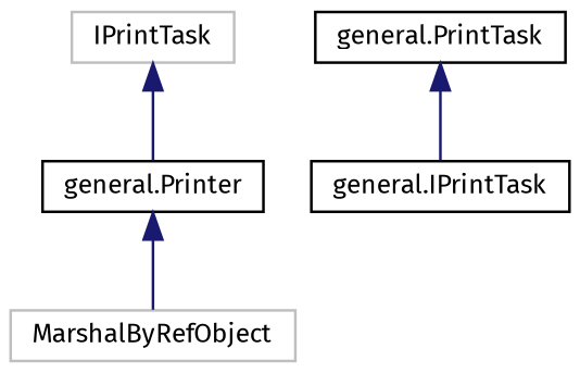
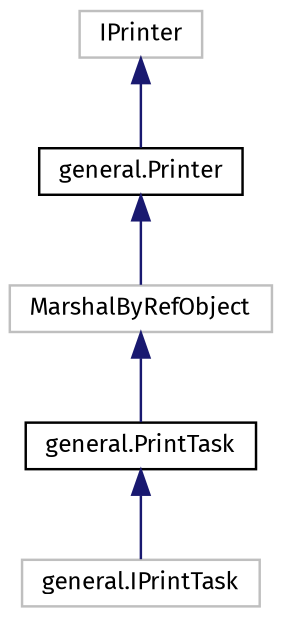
  digraph {
    fontname="Fira Sans"
    rankdir=TB
    node [color=black fillcolor=white fontname="Fira Sans" fontsize=10 shape=record style=filled]
    edge [color=midnightblue dir=back fontname="Fira Sans" fontsize=10 labelfontname=Helvetica labelfontsize=10 style=solid]
-   n1 [color=grey75 height=0.2 label=IPrintTask width=0.4]
+   n1 [color=grey75 height=0.2 label=IPrinter width=0.4]
    n2 [height=0.2 label="general.Printer" width=0.4]
    n3 [color=grey75 height=0.2 label=MarshalByRefObject width=0.4]
-   n4 [height=0.2 label="general.IPrintTask" width=0.4]
+   n4 [color=grey75 height=0.2 label="general.IPrintTask" width=0.4]
    n5 [height=0.2 label="general.PrintTask" width=0.4]
    n1 -> n2
    n2 -> n3
+   n3 -> n5
    n5 -> n4
  }
